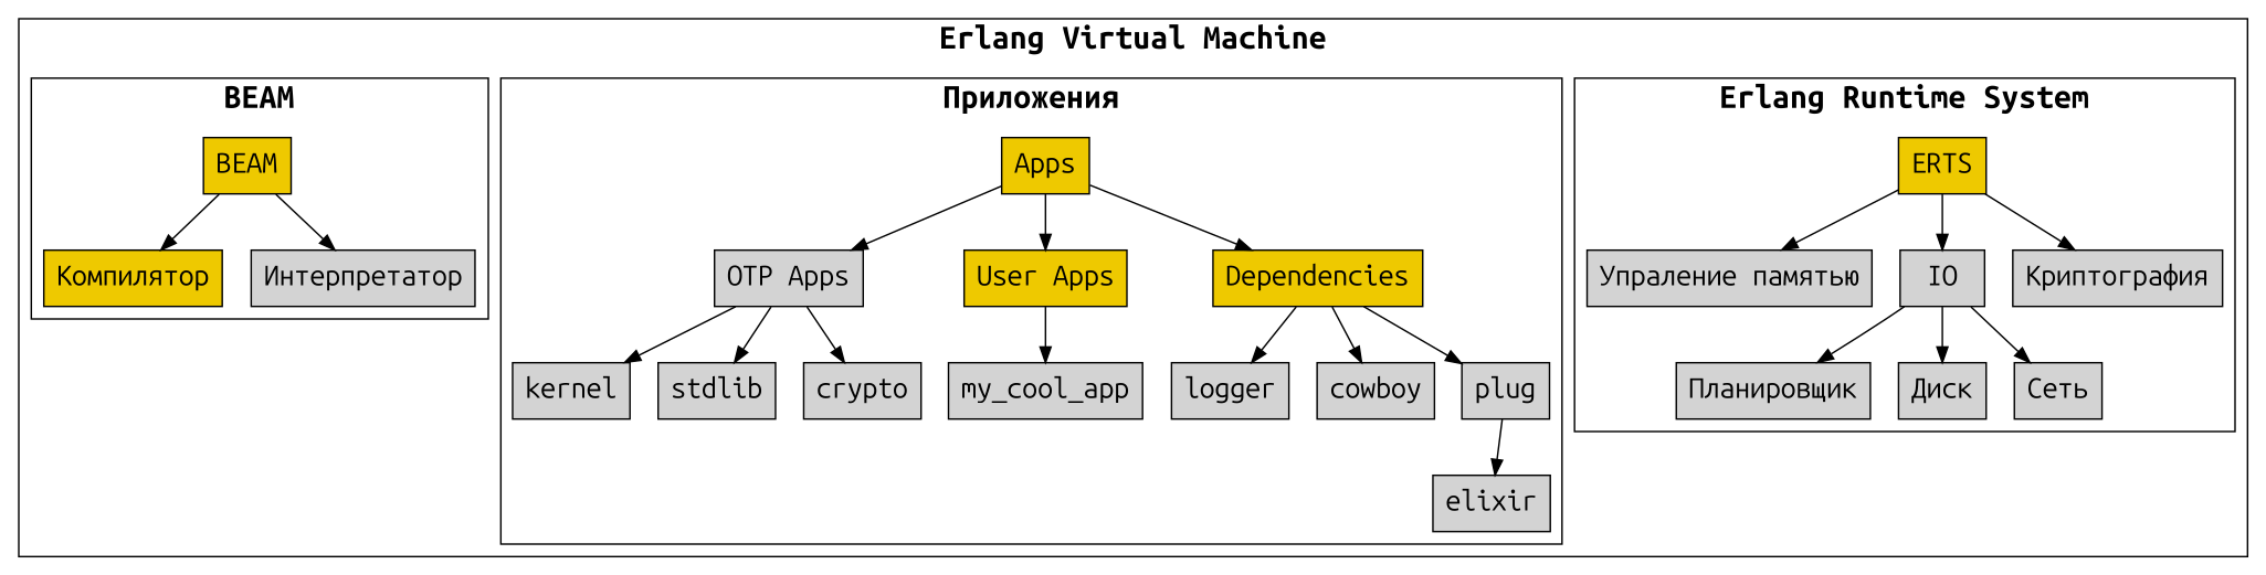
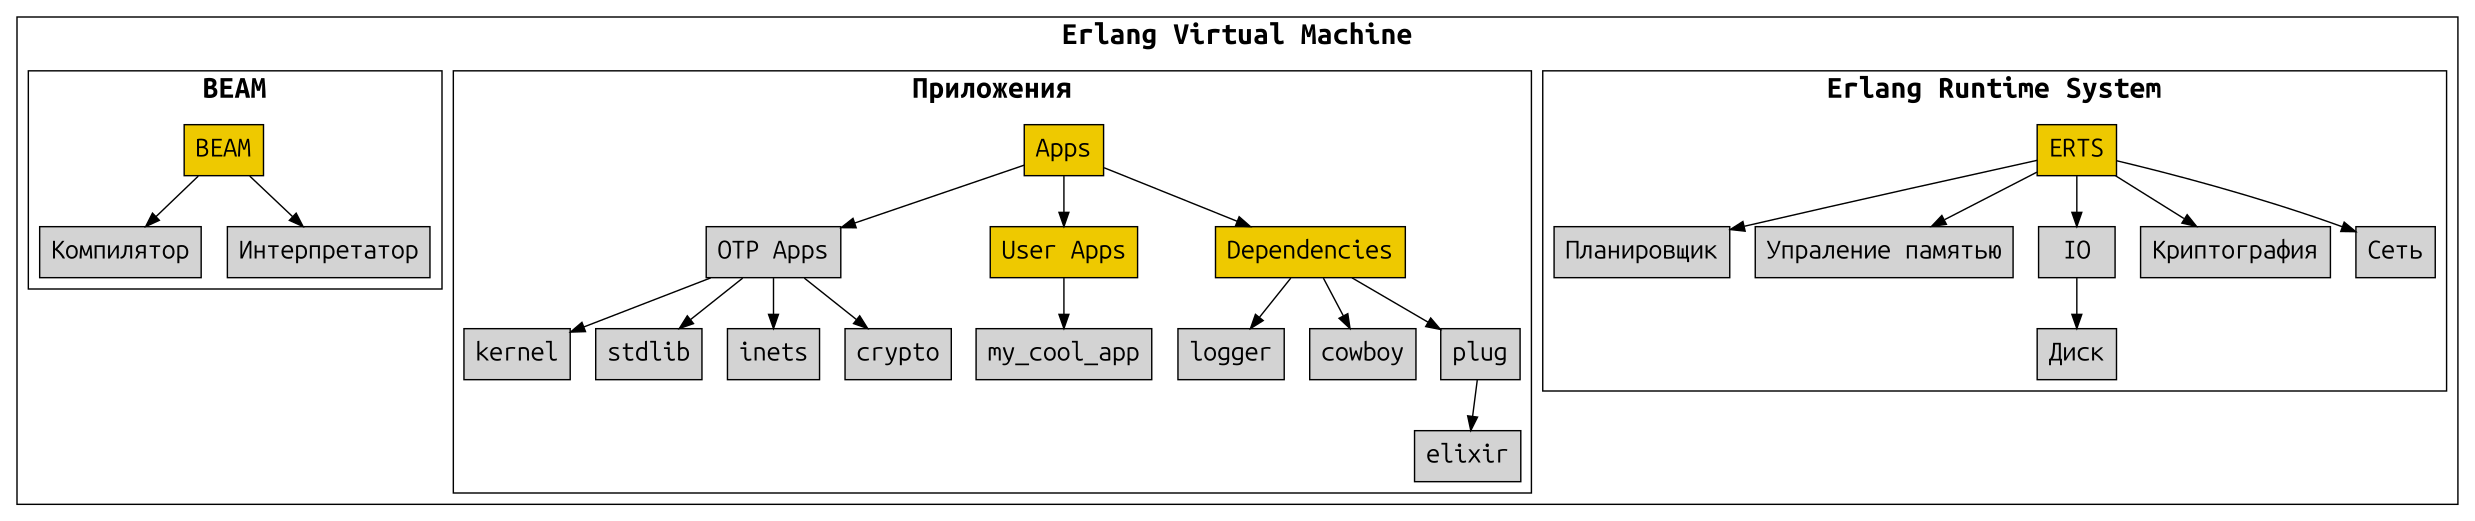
  digraph {
    fontname=UbuntuMono
    fontsize=20
    node [fontname=UbuntuMono fontsize=18 shape=box style=filled]
    ERTS [fillcolor=gold2]
    "Планировщик"
    "Упраление памятью"
    IO
    "Криптография"
    "Диск"
    "Сеть"
    Apps [fillcolor=gold2]
    "OTP Apps"
    kernel
    stdlib
+   inets
    crypto
    "User Apps" [fillcolor=gold2]
    my_cool_app
    Dependencies [fillcolor=gold2]
    elixir
    logger
    cowboy
    plug
    BEAM [fillcolor=gold2]
-   "Компилятор" [fillcolor=gold2]
+   "Компилятор"
    "Интерпретатор"
    subgraph cluster_1 {
      label=<<b>Erlang Virtual Machine</b>>
      subgraph cluster_2 {
        label=<<b>Erlang Runtime System</b>>
        ERTS
        "Планировщик"
        "Упраление памятью"
        IO
        "Криптография"
        "Диск"
        "Сеть"
      }
      subgraph cluster_3 {
        label=<<b>Приложения</b>>
        Apps
        "OTP Apps"
        kernel
        stdlib
+       inets
        crypto
        "User Apps"
        my_cool_app
        Dependencies
        elixir
        logger
        cowboy
        plug
      }
      subgraph cluster_4 {
        label=<<b>BEAM</b>>
        BEAM
        "Компилятор"
        "Интерпретатор"
      }
    }
-   IO -> "Планировщик"
+   ERTS -> "Планировщик"
    ERTS -> "Упраление памятью"
    ERTS -> IO
    ERTS -> "Криптография"
    IO -> "Диск"
-   IO -> "Сеть"
+   ERTS -> "Сеть"
    Apps -> "OTP Apps"
    Apps -> "User Apps"
    Apps -> Dependencies
    "OTP Apps" -> kernel
    "OTP Apps" -> stdlib
+   "OTP Apps" -> inets
    "OTP Apps" -> crypto
    "User Apps" -> my_cool_app
    Dependencies -> logger
    Dependencies -> cowboy
    Dependencies -> plug
    plug -> elixir
    BEAM -> "Компилятор"
    BEAM -> "Интерпретатор"
  }
